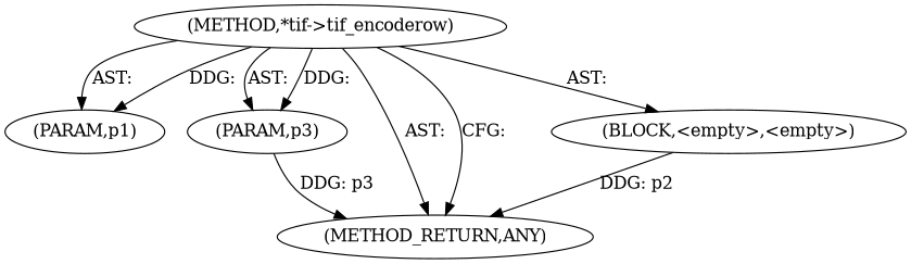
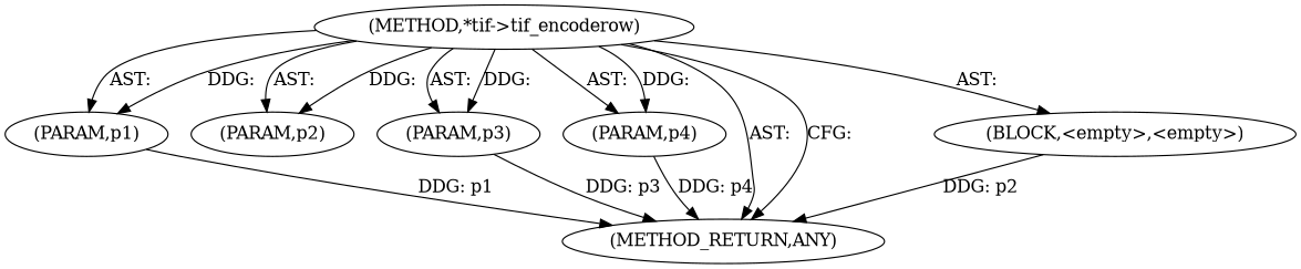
  digraph {
    n1 [label=<(METHOD,*tif-&gt;tif_encoderow)>]
    n2 [label=<(PARAM,p1)>]
+   n3 [label=<(PARAM,p2)>]
    n4 [label=<(PARAM,p3)>]
+   n5 [label=<(PARAM,p4)>]
    n6 [label=<(METHOD_RETURN,ANY)>]
    n7 [label=<(BLOCK,&lt;empty&gt;,&lt;empty&gt;)>]
    n1 -> n2 [label="AST: "]
    n1 -> n2 [label="DDG: "]
+   n1 -> n3 [label="AST: "]
+   n1 -> n3 [label="DDG: "]
    n1 -> n4 [label="AST: "]
    n1 -> n4 [label="DDG: "]
+   n1 -> n5 [label="AST: "]
+   n1 -> n5 [label="DDG: "]
    n1 -> n6 [label="AST: "]
    n1 -> n6 [label="CFG: "]
    n1 -> n7 [label="AST: "]
+   n2 -> n6 [label="DDG: p1"]
    n4 -> n6 [label="DDG: p3"]
+   n5 -> n6 [label="DDG: p4"]
    n7 -> n6 [label="DDG: p2"]
  }
